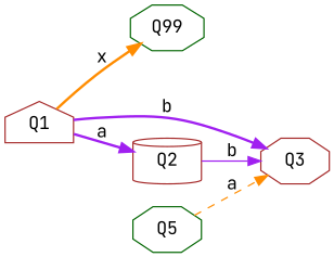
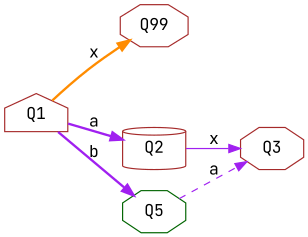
  digraph {
    fontname="JetBrains Mono"
    rankdir=LR
    node [color=brown fontname="JetBrains Mono" shape=octagon]
    edge [color=purple fontname="JetBrains Mono" style=bold]
-   Q99 [color=darkgreen]
+   Q99
    Q1 [shape=house]
    Q3
    Q2 [shape=cylinder]
    Q5 [color=darkgreen]
    Q1 -> Q99 [color=darkorange label=x]
-   Q1 -> Q3 [label=b]
+   Q1 -> Q5 [label=b]
    Q1 -> Q2 [label=a]
-   Q2 -> Q3 [label=b style=solid]
-   Q5 -> Q3 [color=darkorange label=a style=dashed]
+   Q2 -> Q3 [label=x style=solid]
+   Q5 -> Q3 [label=a style=dashed]
  }
